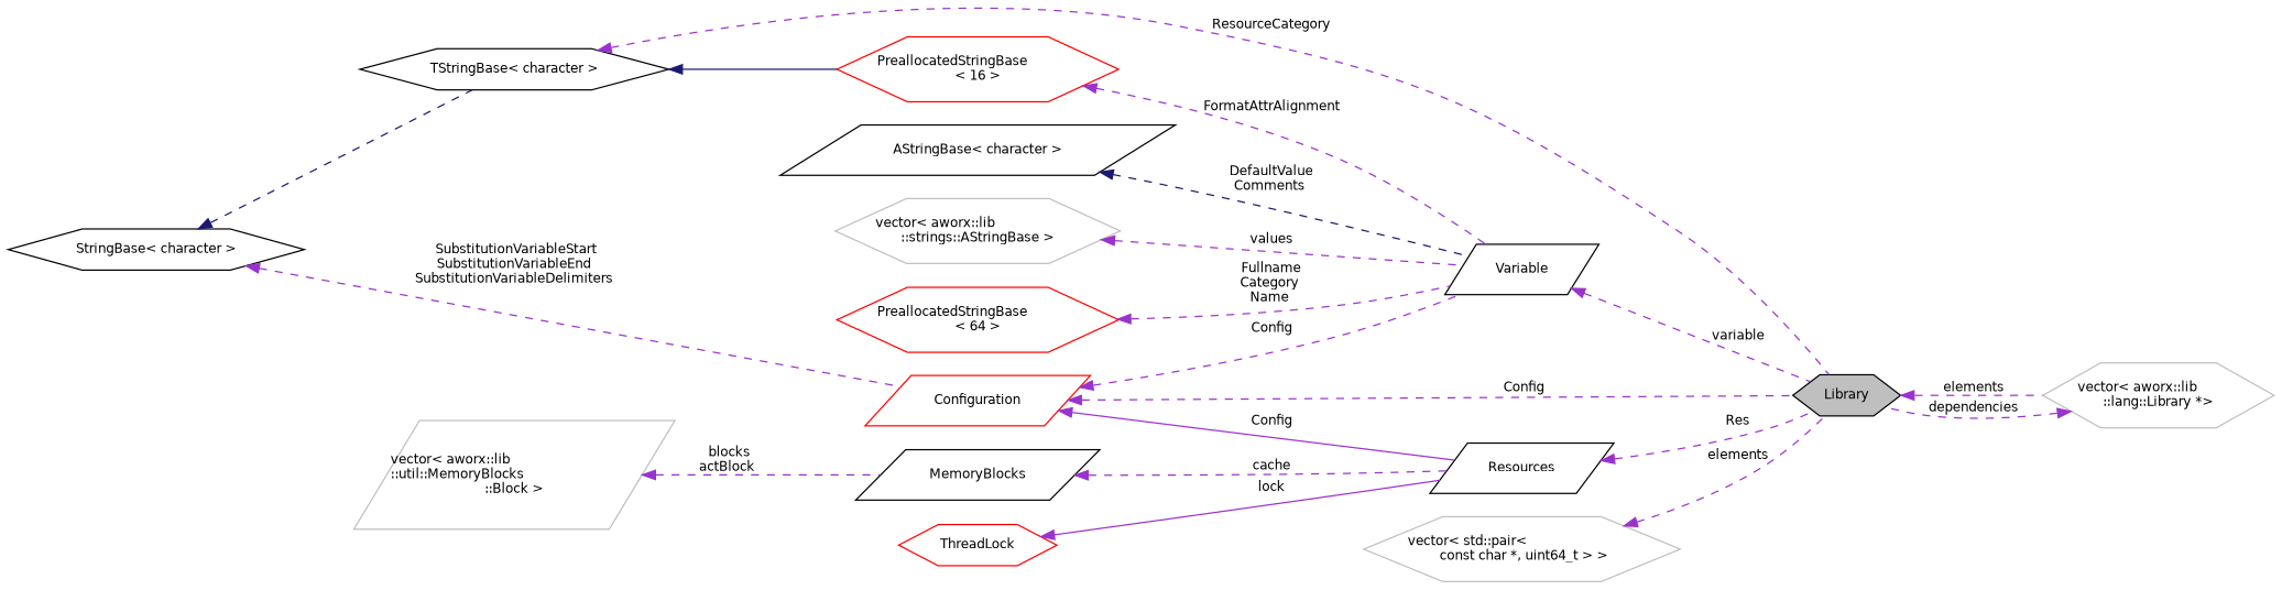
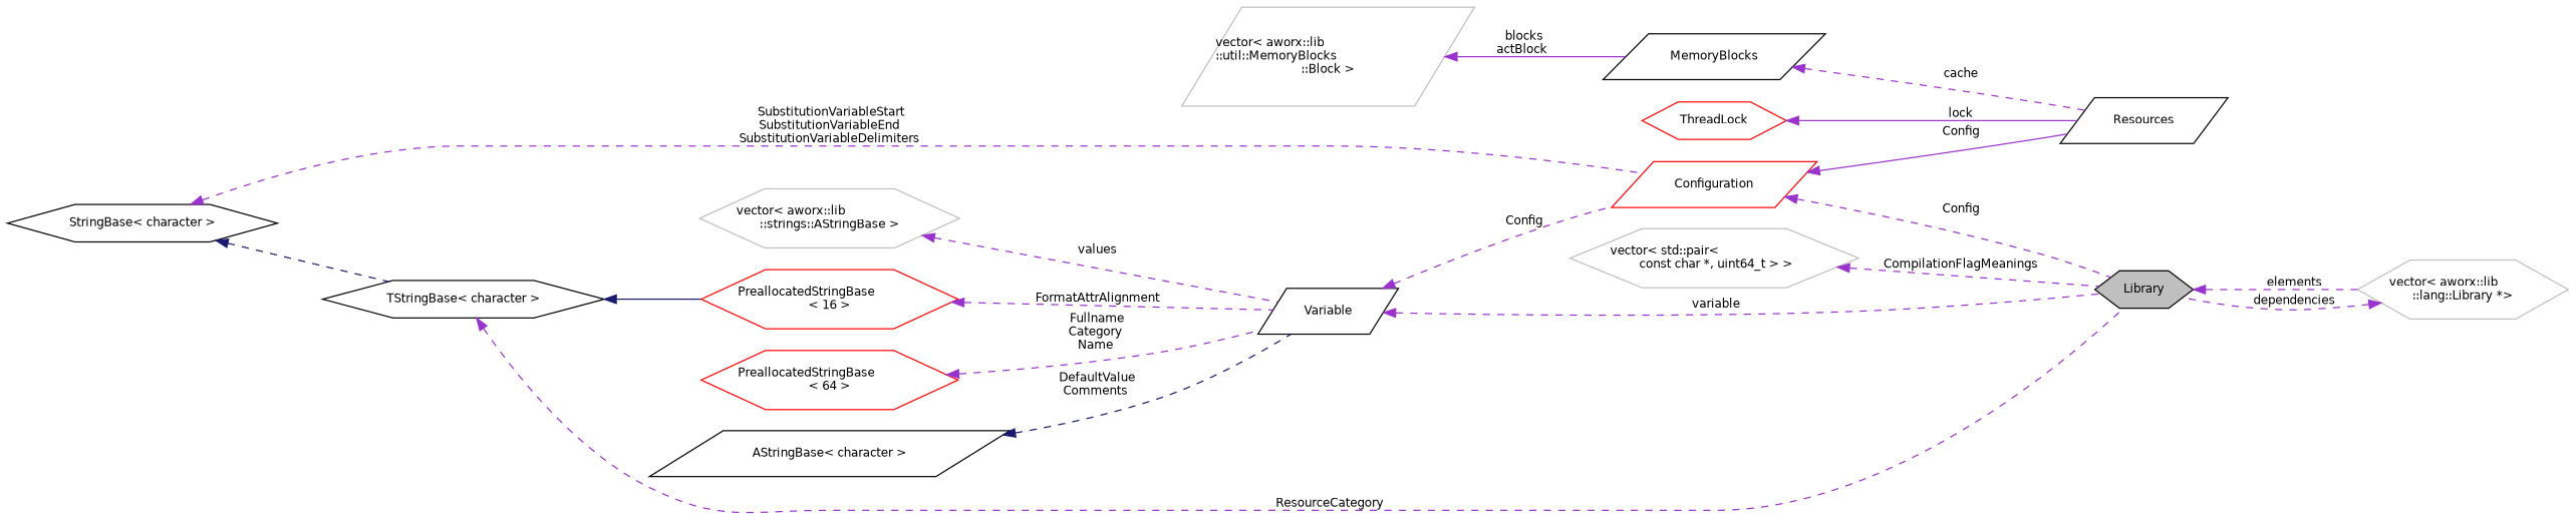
  digraph {
    rankdir=LR
    node [color=black fillcolor=white fontname=Helvetica fontsize=10 shape=hexagon style=filled]
    edge [color=darkorchid3 dir=back fontname=Helvetica fontsize=10 labelfontname=Helvetica labelfontsize=10 style=dashed]
    n1 [fillcolor=grey75 fontcolor=black height=0.2 label=Library width=0.4]
    n2 [color=grey75 height=0.2 label="vector\< aworx::lib\l::lang::Library *\>" width=0.4]
    n3 [height=0.2 label="TStringBase\< character \>" width=0.4]
    n4 [color=red height=0.2 label="PreallocatedStringBase\l\< 16 \>" width=0.4]
    n5 [height=0.2 label="AStringBase\< character \>" shape=parallelogram width=0.4]
    n6 [height=0.2 label=Variable shape=parallelogram width=0.4]
    n7 [height=0.2 label="StringBase\< character \>" width=0.4]
    n8 [color=red height=0.2 label=Configuration shape=parallelogram width=0.4]
    n9 [height=0.2 label=Resources shape=parallelogram width=0.4]
    n10 [height=0.2 label=MemoryBlocks shape=parallelogram width=0.4]
    n11 [color=grey75 height=0.2 label="vector\< aworx::lib\l::util::MemoryBlocks\l::Block \>" shape=parallelogram width=0.4]
    n12 [color=grey75 height=0.2 label="vector\< aworx::lib\l::strings::AStringBase \>" width=0.4]
    n13 [color=red height=0.2 label="PreallocatedStringBase\l\< 64 \>" width=0.4]
    n14 [color=red height=0.2 label=ThreadLock width=0.4]
    n15 [color=grey75 height=0.2 label="vector\< std::pair\<\l const char *, uint64_t \> \>" width=0.4]
    n1 -> n2 [label=" elements"]
    n2 -> n1 [label=" dependencies"]
    n3 -> n1 [label=" ResourceCategory"]
    n3 -> n4 [color=midnightblue style=solid]
    n4 -> n6 [label=" FormatAttrAlignment"]
    n5 -> n6 [color=midnightblue label=" DefaultValue\nComments"]
    n6 -> n1 [label=" variable"]
    n7 -> n3 [color=midnightblue]
    n7 -> n8 [label=" SubstitutionVariableStart\nSubstitutionVariableEnd\nSubstitutionVariableDelimiters"]
    n8 -> n1 [label=" Config"]
-   n8 -> n6 [label=" Config"]
+   n6 -> n8 [label=" Config"]
    n8 -> n9 [label=" Config" style=solid]
-   n9 -> n1 [label=" Res"]
    n10 -> n9 [label=" cache"]
-   n11 -> n10 [label=" blocks\nactBlock"]
+   n11 -> n10 [label=" blocks\nactBlock" style=solid]
    n12 -> n6 [label=" values"]
    n13 -> n6 [label=" Fullname\nCategory\nName"]
    n14 -> n9 [label=" lock" style=solid]
-   n15 -> n1 [label=" elements"]
+   n15 -> n1 [label=" CompilationFlagMeanings"]
  }
